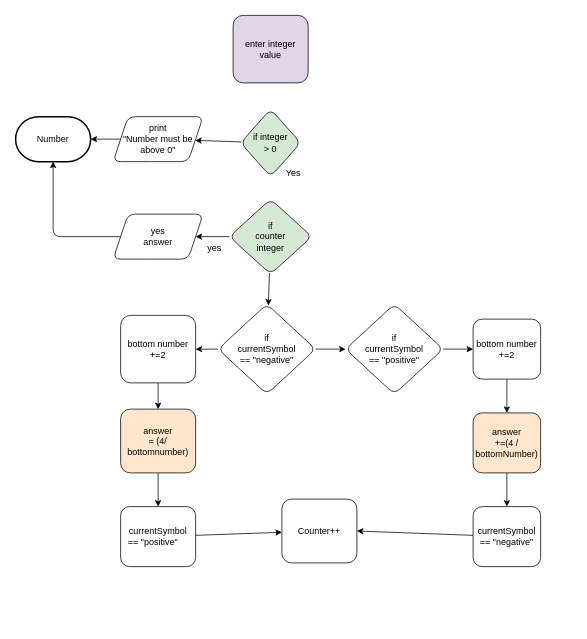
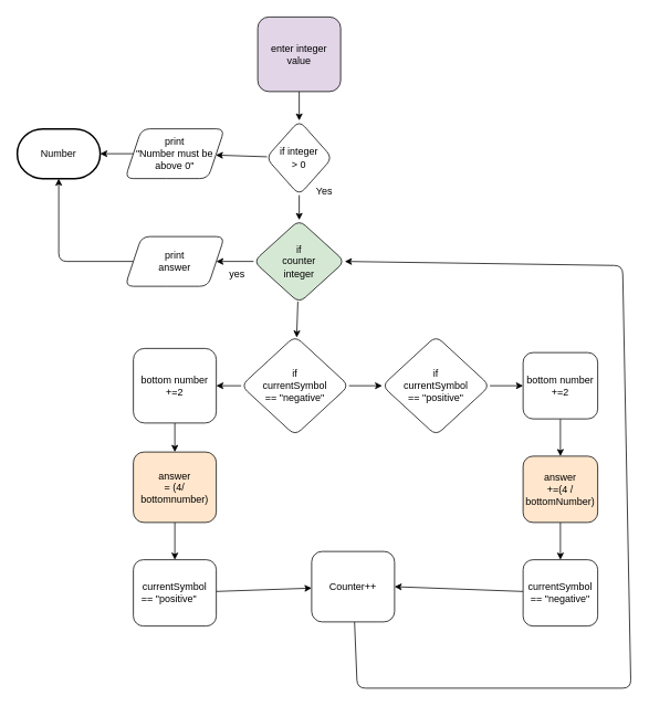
  <mxCell id="0" />
  <mxCell id="1" parent="0" />
  <mxCell id="2" value="Number" style="strokeWidth=2;html=1;shape=mxgraph.flowchart.terminator;whiteSpace=wrap;" parent="1" vertex="1"><mxGeometry x="20" y="155" width="100" height="60" as="geometry" /></mxCell>
+ <mxCell id="3" value="" style="edgeStyle=none;html=1;" parent="1" source="4" target="7" edge="1"><mxGeometry relative="1" as="geometry" /></mxCell>
  <mxCell id="4" value="enter integer&lt;br&gt;value" style="rounded=1;whiteSpace=wrap;html=1;fillColor=#e1d5e7;" parent="1" vertex="1"><mxGeometry x="310" y="20" width="100" height="90" as="geometry" /></mxCell>
  <mxCell id="5" value="" style="edgeStyle=none;html=1;" parent="1" source="7" target="9" edge="1"><mxGeometry relative="1" as="geometry" /></mxCell>
- <mxCell id="7" value="if integer&lt;br&gt;&amp;gt; 0" style="rhombus;whiteSpace=wrap;html=1;rounded=1;fillColor=#d5e8d4;" parent="1" vertex="1"><mxGeometry x="320" y="145" width="80" height="90" as="geometry" /></mxCell>
+ <mxCell id="6" value="" style="edgeStyle=none;html=1;" parent="1" source="7" target="12" edge="1"><mxGeometry relative="1" as="geometry" /></mxCell>
+ <mxCell id="7" value="if integer&lt;br&gt;&amp;gt; 0" style="rhombus;whiteSpace=wrap;html=1;rounded=1;" parent="1" vertex="1"><mxGeometry x="320" y="145" width="80" height="90" as="geometry" /></mxCell>
  <mxCell id="8" style="edgeStyle=none;html=1;entryX=1;entryY=0.5;entryDx=0;entryDy=0;entryPerimeter=0;" parent="1" source="9" target="2" edge="1"><mxGeometry relative="1" as="geometry" /></mxCell>
  <mxCell id="9" value="print&lt;br&gt;&quot;Number must be&lt;br&gt;above 0&quot;" style="shape=parallelogram;perimeter=parallelogramPerimeter;whiteSpace=wrap;html=1;fixedSize=1;rounded=1;" parent="1" vertex="1"><mxGeometry x="150" y="155" width="120" height="60" as="geometry" /></mxCell>
  <mxCell id="10" value="" style="edgeStyle=none;html=1;" parent="1" source="12" target="14" edge="1"><mxGeometry relative="1" as="geometry" /></mxCell>
  <mxCell id="11" value="" style="edgeStyle=none;html=1;" edge="1" parent="1" source="12" target="18"><mxGeometry relative="1" as="geometry" /></mxCell>
  <mxCell id="12" value="if&lt;br&gt;counter&lt;br&gt;integer" style="rhombus;whiteSpace=wrap;html=1;rounded=1;fillColor=#d5e8d4;" parent="1" vertex="1"><mxGeometry x="305" y="265" width="110" height="100" as="geometry" /></mxCell>
  <mxCell id="13" style="edgeStyle=none;html=1;entryX=0.5;entryY=1;entryDx=0;entryDy=0;entryPerimeter=0;" parent="1" source="14" target="2" edge="1"><mxGeometry relative="1" as="geometry"><Array as="points"><mxPoint x="70" y="315" /></Array></mxGeometry></mxCell>
- <mxCell id="14" value="yes&lt;br&gt;answer" style="shape=parallelogram;perimeter=parallelogramPerimeter;whiteSpace=wrap;html=1;fixedSize=1;rounded=1;" parent="1" vertex="1"><mxGeometry x="150" y="285" width="120" height="60" as="geometry" /></mxCell>
+ <mxCell id="14" value="print&lt;br&gt;answer" style="shape=parallelogram;perimeter=parallelogramPerimeter;whiteSpace=wrap;html=1;fixedSize=1;rounded=1;" parent="1" vertex="1"><mxGeometry x="150" y="285" width="120" height="60" as="geometry" /></mxCell>
  <mxCell id="15" value="yes" style="text;html=1;align=center;verticalAlign=middle;resizable=0;points=[];autosize=1;strokeColor=none;fillColor=none;" vertex="1" parent="1"><mxGeometry x="265" y="315" width="40" height="30" as="geometry" /></mxCell>
  <mxCell id="16" style="edgeStyle=none;html=1;entryX=1;entryY=0.5;entryDx=0;entryDy=0;" edge="1" parent="1" source="18" target="20"><mxGeometry relative="1" as="geometry" /></mxCell>
  <mxCell id="17" value="" style="edgeStyle=none;html=1;" edge="1" parent="1" source="18" target="28"><mxGeometry relative="1" as="geometry" /></mxCell>
  <mxCell id="18" value="if&lt;br&gt;currentSymbol&lt;br&gt;== &quot;negative&quot;" style="rhombus;whiteSpace=wrap;html=1;rounded=1;" vertex="1" parent="1"><mxGeometry x="290" y="405" width="130" height="120" as="geometry" /></mxCell>
  <mxCell id="19" value="" style="edgeStyle=none;html=1;" edge="1" parent="1" source="20" target="22"><mxGeometry relative="1" as="geometry" /></mxCell>
  <mxCell id="20" value="bottom number&lt;br&gt;+=2" style="rounded=1;whiteSpace=wrap;html=1;" vertex="1" parent="1"><mxGeometry x="160" y="420" width="100" height="90" as="geometry" /></mxCell>
  <mxCell id="21" value="" style="edgeStyle=none;html=1;" edge="1" parent="1" source="22" target="24"><mxGeometry relative="1" as="geometry" /></mxCell>
  <mxCell id="22" value="answer&lt;br&gt;= (4/&lt;br&gt;bottomnumber)" style="whiteSpace=wrap;html=1;rounded=1;fillColor=#ffe6cc;" vertex="1" parent="1"><mxGeometry x="160" y="545" width="100" height="85" as="geometry" /></mxCell>
  <mxCell id="23" value="" style="edgeStyle=none;html=1;" edge="1" parent="1" source="24" target="26"><mxGeometry relative="1" as="geometry" /></mxCell>
  <mxCell id="24" value="currentSymbol&lt;br&gt;== &quot;positive&quot;&lt;span style=&quot;white-space: pre;&quot;&gt;&#09;&lt;/span&gt;" style="whiteSpace=wrap;html=1;rounded=1;" vertex="1" parent="1"><mxGeometry x="160" y="675" width="100" height="80" as="geometry" /></mxCell>
+ <mxCell id="25" style="edgeStyle=none;html=1;entryX=1;entryY=0.5;entryDx=0;entryDy=0;" edge="1" parent="1" source="26" target="12"><mxGeometry relative="1" as="geometry"><Array as="points"><mxPoint x="430" y="830" /><mxPoint x="760" y="830" /><mxPoint x="750" y="320" /></Array></mxGeometry></mxCell>
  <mxCell id="26" value="Counter++" style="whiteSpace=wrap;html=1;rounded=1;" vertex="1" parent="1"><mxGeometry x="375" y="665" width="100" height="85" as="geometry" /></mxCell>
  <mxCell id="27" value="" style="edgeStyle=none;html=1;" edge="1" parent="1" source="28" target="30"><mxGeometry relative="1" as="geometry" /></mxCell>
  <mxCell id="28" value="if&lt;br&gt;currentSymbol&lt;br&gt;== &quot;positive&quot;" style="rhombus;whiteSpace=wrap;html=1;rounded=1;" vertex="1" parent="1"><mxGeometry x="460" y="405" width="130" height="120" as="geometry" /></mxCell>
  <mxCell id="29" value="" style="edgeStyle=none;html=1;" edge="1" parent="1" source="30" target="32"><mxGeometry relative="1" as="geometry" /></mxCell>
  <mxCell id="30" value="bottom number&lt;br&gt;+=2" style="rounded=1;whiteSpace=wrap;html=1;" vertex="1" parent="1"><mxGeometry x="630" y="425" width="90" height="80" as="geometry" /></mxCell>
  <mxCell id="31" value="" style="edgeStyle=none;html=1;" edge="1" parent="1" source="32" target="34"><mxGeometry relative="1" as="geometry" /></mxCell>
  <mxCell id="32" value="answer&lt;br&gt;+=(4 /&lt;br&gt;bottomNumber)" style="rounded=1;whiteSpace=wrap;html=1;fillColor=#ffe6cc;" vertex="1" parent="1"><mxGeometry x="630" y="550" width="90" height="80" as="geometry" /></mxCell>
  <mxCell id="33" style="edgeStyle=none;html=1;entryX=1;entryY=0.5;entryDx=0;entryDy=0;" edge="1" parent="1" source="34" target="26"><mxGeometry relative="1" as="geometry" /></mxCell>
  <mxCell id="34" value="currentSymbol&lt;br&gt;== &quot;negative&quot;" style="rounded=1;whiteSpace=wrap;html=1;" vertex="1" parent="1"><mxGeometry x="630" y="675" width="90" height="80" as="geometry" /></mxCell>
  <mxCell id="35" value="Yes&lt;br&gt;" style="text;html=1;align=center;verticalAlign=middle;resizable=0;points=[];autosize=1;strokeColor=none;fillColor=none;" vertex="1" parent="1"><mxGeometry x="370" y="215" width="40" height="30" as="geometry" /></mxCell>
